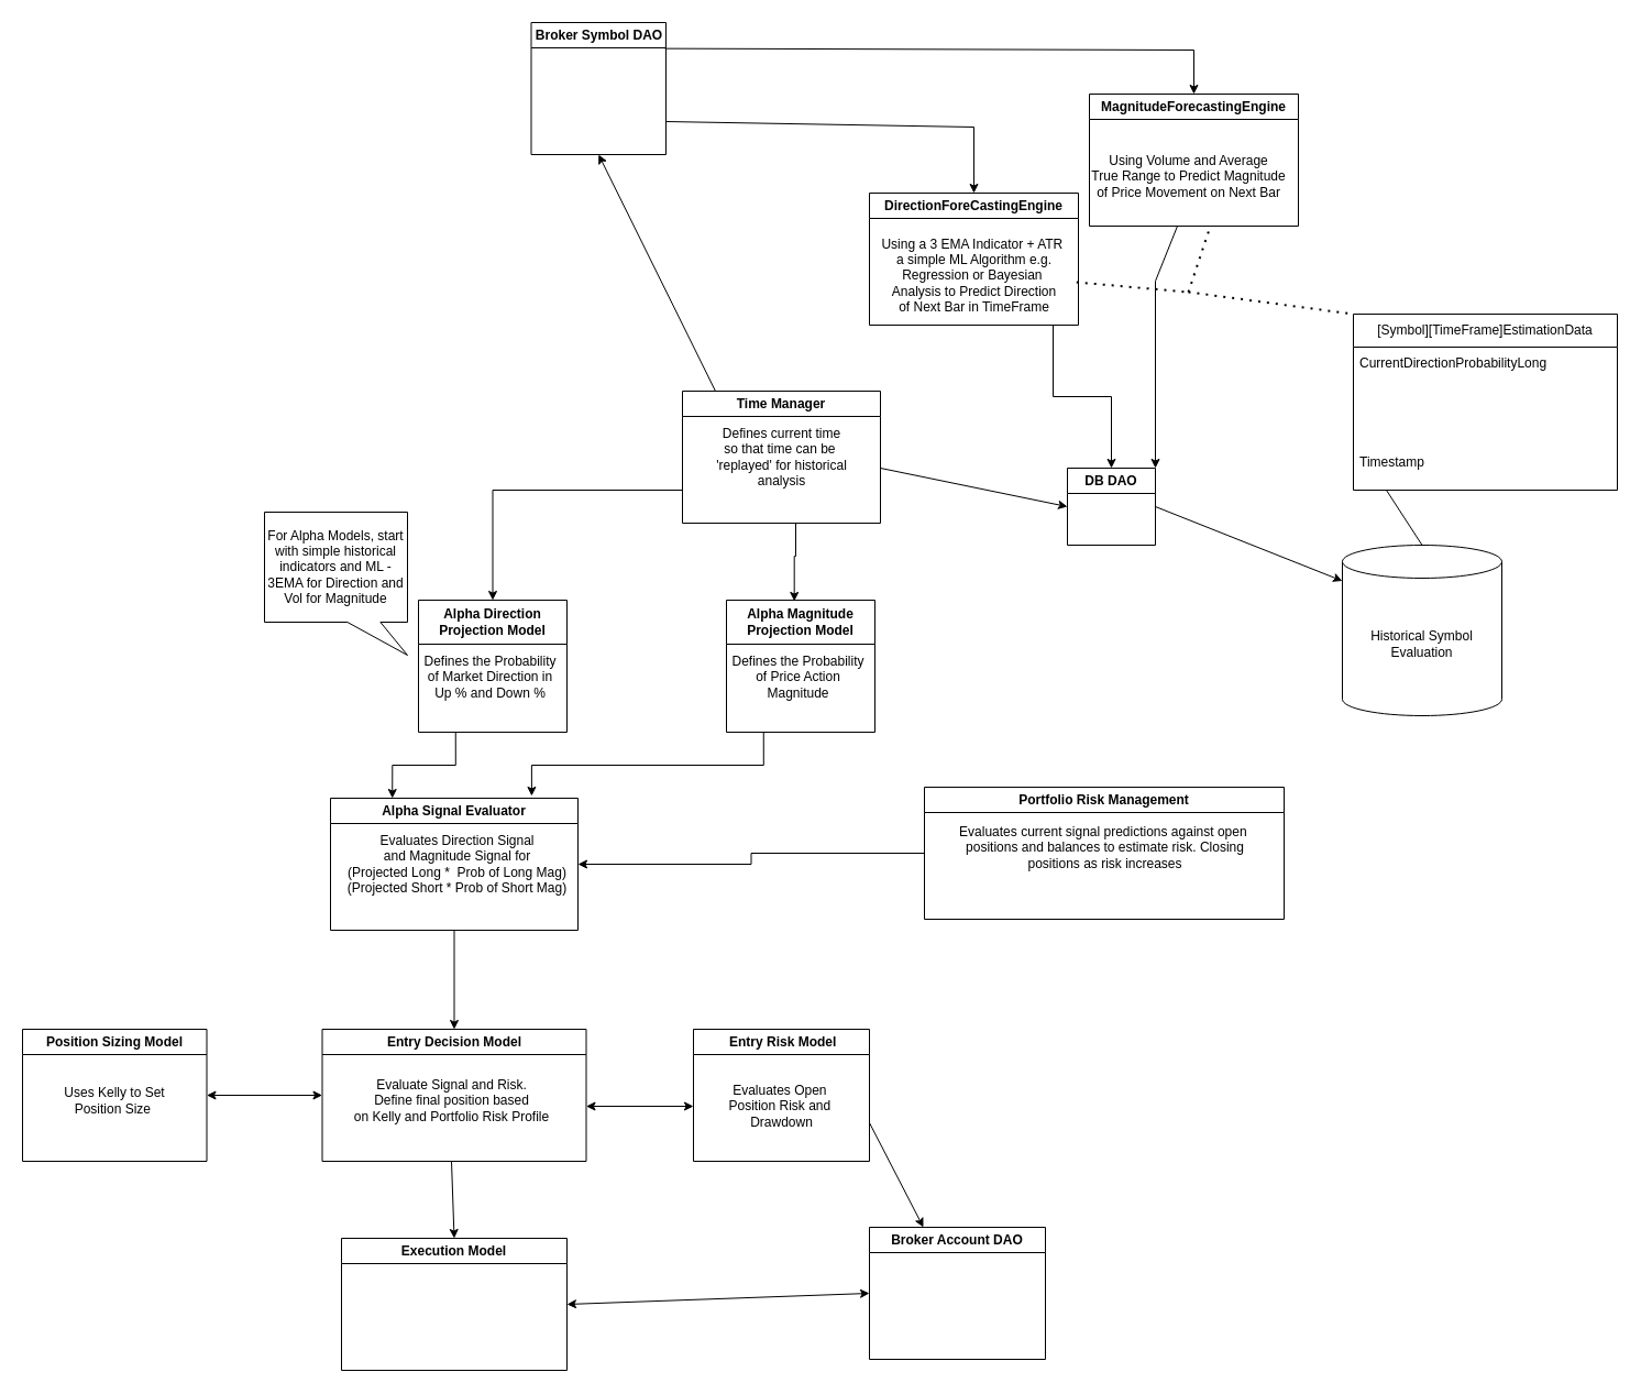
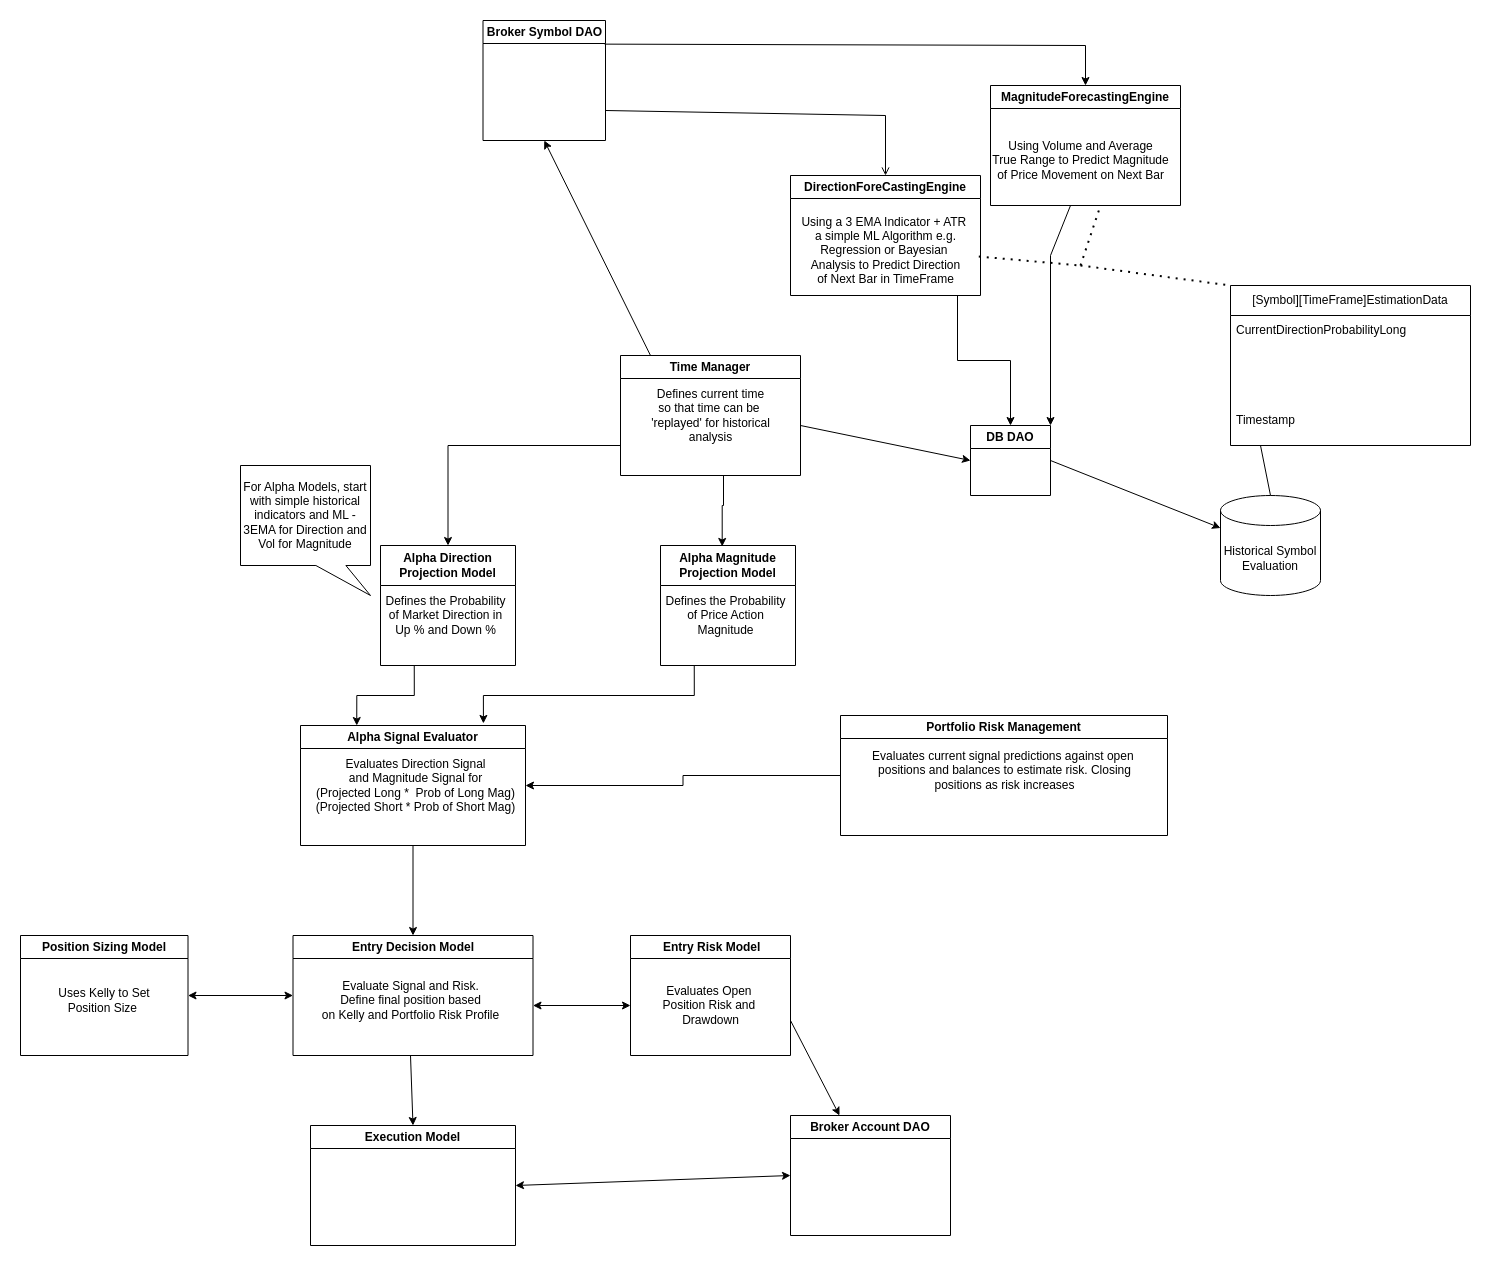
  <mxCell id="0" />
  <mxCell id="1" parent="0" />
  <mxCell id="2" style="edgeStyle=orthogonalEdgeStyle;rounded=0;orthogonalLoop=1;jettySize=auto;html=1;exitX=0.5;exitY=1;exitDx=0;exitDy=0;entryX=0.5;entryY=0;entryDx=0;entryDy=0;" edge="1" parent="1" source="3" target="22"><mxGeometry relative="1" as="geometry" /></mxCell>
  <mxCell id="3" value="Alpha Signal Evaluator" style="swimlane;whiteSpace=wrap;html=1;" vertex="1" parent="1"><mxGeometry x="300" y="725" width="225" height="120" as="geometry" /></mxCell>
  <mxCell id="4" value="Evaluates Direction Signal&lt;div&gt;and Magnitude Signal for&lt;/div&gt;&lt;div&gt;(Projected Long *&amp;nbsp; Prob of Long Mag)&lt;/div&gt;&lt;div&gt;(Projected Short * Prob of Short Mag)&lt;/div&gt;" style="text;html=1;align=center;verticalAlign=middle;resizable=0;points=[];autosize=1;strokeColor=none;fillColor=none;" vertex="1" parent="3"><mxGeometry x="5" y="25" width="220" height="70" as="geometry" /></mxCell>
  <mxCell id="5" value="&amp;nbsp;Entry Risk Model" style="swimlane;whiteSpace=wrap;html=1;startSize=23;" vertex="1" parent="1"><mxGeometry x="630" y="935" width="160" height="120" as="geometry" /></mxCell>
  <mxCell id="6" value="Evaluates Open&amp;nbsp;&lt;div&gt;Position Risk and&amp;nbsp;&lt;/div&gt;&lt;div&gt;Drawdown&lt;/div&gt;" style="text;html=1;align=center;verticalAlign=middle;resizable=0;points=[];autosize=1;strokeColor=none;fillColor=none;" vertex="1" parent="5"><mxGeometry x="20" y="40" width="120" height="60" as="geometry" /></mxCell>
- <mxCell id="7" value="Historical Symbol Evaluation" style="shape=cylinder3;whiteSpace=wrap;html=1;boundedLbl=1;backgroundOutline=1;size=15;" vertex="1" parent="1"><mxGeometry x="1220" y="495" width="145" height="155" as="geometry" /></mxCell>
+ <mxCell id="7" value="Historical Symbol Evaluation" style="shape=cylinder3;whiteSpace=wrap;html=1;boundedLbl=1;backgroundOutline=1;size=15;" vertex="1" parent="1"><mxGeometry x="1220" y="495" width="100" height="100" as="geometry" /></mxCell>
  <mxCell id="8" value="DB DAO" style="swimlane;whiteSpace=wrap;html=1;" vertex="1" parent="1"><mxGeometry x="970" y="425" width="80" height="70" as="geometry" /></mxCell>
  <mxCell id="9" value="" style="endArrow=classic;html=1;rounded=0;exitX=1;exitY=0.5;exitDx=0;exitDy=0;entryX=0;entryY=0;entryDx=0;entryDy=32.5;entryPerimeter=0;" edge="1" parent="1" source="8" target="7"><mxGeometry width="50" height="50" relative="1" as="geometry"><mxPoint x="1000" y="775" as="sourcePoint" /><mxPoint x="1190" y="505" as="targetPoint" /><Array as="points" /></mxGeometry></mxCell>
  <mxCell id="10" style="edgeStyle=orthogonalEdgeStyle;rounded=0;orthogonalLoop=1;jettySize=auto;html=1;entryX=0.5;entryY=0;entryDx=0;entryDy=0;exitX=0;exitY=0.75;exitDx=0;exitDy=0;" edge="1" parent="1" source="44" target="12"><mxGeometry relative="1" as="geometry"><mxPoint x="610" y="436" as="sourcePoint" /></mxGeometry></mxCell>
  <mxCell id="11" style="edgeStyle=orthogonalEdgeStyle;rounded=0;orthogonalLoop=1;jettySize=auto;html=1;exitX=0.25;exitY=1;exitDx=0;exitDy=0;entryX=0.25;entryY=0;entryDx=0;entryDy=0;" edge="1" parent="1" source="12" target="3"><mxGeometry relative="1" as="geometry" /></mxCell>
  <mxCell id="12" value="Alpha Direction Projection Model" style="swimlane;whiteSpace=wrap;html=1;startSize=40;" vertex="1" parent="1"><mxGeometry x="380" y="545" width="135" height="120" as="geometry" /></mxCell>
  <mxCell id="13" value="Defines the Probability&lt;div&gt;of Market Direction in&lt;/div&gt;&lt;div&gt;Up % and Down %&lt;/div&gt;" style="text;html=1;align=center;verticalAlign=middle;resizable=0;points=[];autosize=1;strokeColor=none;fillColor=none;" vertex="1" parent="12"><mxGeometry x="-5" y="40" width="140" height="60" as="geometry" /></mxCell>
  <mxCell id="14" style="edgeStyle=orthogonalEdgeStyle;rounded=0;orthogonalLoop=1;jettySize=auto;html=1;entryX=0.5;entryY=0;entryDx=0;entryDy=0;exitX=0.879;exitY=0.996;exitDx=0;exitDy=0;exitPerimeter=0;" edge="1" parent="1" source="31" target="8"><mxGeometry relative="1" as="geometry"><mxPoint x="727.5" y="405" as="sourcePoint" /></mxGeometry></mxCell>
  <mxCell id="15" value="Alpha Magnitude Projection Model" style="swimlane;whiteSpace=wrap;html=1;startSize=40;" vertex="1" parent="1"><mxGeometry x="660" y="545" width="135" height="120" as="geometry" /></mxCell>
  <mxCell id="16" value="Defines the Probability&lt;div&gt;of Price Action&lt;/div&gt;&lt;div&gt;Magnitude&lt;/div&gt;" style="text;html=1;align=center;verticalAlign=middle;resizable=0;points=[];autosize=1;strokeColor=none;fillColor=none;" vertex="1" parent="15"><mxGeometry x="-5" y="40" width="140" height="60" as="geometry" /></mxCell>
  <mxCell id="17" value="For Alpha Models, start with simple historical indicators and ML - 3EMA for Direction and Vol for Magnitude" style="shape=callout;whiteSpace=wrap;html=1;perimeter=calloutPerimeter;position2=1;base=30;size=30;position=0.58;" vertex="1" parent="1"><mxGeometry x="240" y="465" width="130" height="130" as="geometry" /></mxCell>
  <mxCell id="18" style="edgeStyle=orthogonalEdgeStyle;rounded=0;orthogonalLoop=1;jettySize=auto;html=1;entryX=0.457;entryY=0.008;entryDx=0;entryDy=0;entryPerimeter=0;" edge="1" parent="1" target="15"><mxGeometry relative="1" as="geometry"><mxPoint x="722" y="475" as="sourcePoint" /><Array as="points"><mxPoint x="723" y="475" /><mxPoint x="723" y="505" /><mxPoint x="722" y="505" /></Array></mxGeometry></mxCell>
  <mxCell id="19" style="edgeStyle=orthogonalEdgeStyle;rounded=0;orthogonalLoop=1;jettySize=auto;html=1;exitX=0.25;exitY=1;exitDx=0;exitDy=0;entryX=0.813;entryY=-0.017;entryDx=0;entryDy=0;entryPerimeter=0;" edge="1" parent="1" source="15" target="3"><mxGeometry relative="1" as="geometry" /></mxCell>
  <mxCell id="20" value="Position Sizing Model" style="swimlane;whiteSpace=wrap;html=1;" vertex="1" parent="1"><mxGeometry x="20" y="935" width="167.5" height="120" as="geometry" /></mxCell>
  <mxCell id="21" value="Uses Kelly to Set Position Size&amp;nbsp;" style="text;html=1;align=center;verticalAlign=middle;whiteSpace=wrap;rounded=0;" vertex="1" parent="20"><mxGeometry x="28.75" y="30" width="110" height="70" as="geometry" /></mxCell>
  <mxCell id="22" value="Entry Decision Model" style="swimlane;whiteSpace=wrap;html=1;" vertex="1" parent="1"><mxGeometry x="292.5" y="935" width="240" height="120" as="geometry" /></mxCell>
  <mxCell id="23" value="Evaluate Signal and Risk.&lt;div&gt;Define final position based&lt;/div&gt;&lt;div&gt;on Kelly and Portfolio Risk Profile&lt;/div&gt;" style="text;html=1;align=center;verticalAlign=middle;resizable=0;points=[];autosize=1;strokeColor=none;fillColor=none;" vertex="1" parent="22"><mxGeometry x="17.5" y="35" width="200" height="60" as="geometry" /></mxCell>
  <mxCell id="24" value="" style="endArrow=classic;html=1;rounded=0;entryX=0.5;entryY=0;entryDx=0;entryDy=0;" edge="1" parent="22" target="41"><mxGeometry width="50" height="50" relative="1" as="geometry"><mxPoint x="117.5" y="120" as="sourcePoint" /><mxPoint x="167.5" y="70" as="targetPoint" /></mxGeometry></mxCell>
  <mxCell id="25" value="" style="endArrow=classic;startArrow=classic;html=1;rounded=0;exitX=1;exitY=0.5;exitDx=0;exitDy=0;entryX=0;entryY=0.5;entryDx=0;entryDy=0;" edge="1" parent="1" source="20" target="22"><mxGeometry width="50" height="50" relative="1" as="geometry"><mxPoint x="180" y="1005" as="sourcePoint" /><mxPoint x="290" y="1005" as="targetPoint" /></mxGeometry></mxCell>
  <mxCell id="26" value="" style="endArrow=classic;startArrow=classic;html=1;rounded=0;" edge="1" parent="1"><mxGeometry width="50" height="50" relative="1" as="geometry"><mxPoint x="532.5" y="1005" as="sourcePoint" /><mxPoint x="630" y="1005" as="targetPoint" /></mxGeometry></mxCell>
  <mxCell id="27" value="Broker Account DAO" style="swimlane;whiteSpace=wrap;html=1;" vertex="1" parent="1"><mxGeometry x="790" y="1115" width="160" height="120" as="geometry" /></mxCell>
  <mxCell id="28" value="Broker Symbol DAO" style="swimlane;whiteSpace=wrap;html=1;" vertex="1" parent="1"><mxGeometry x="482.5" y="20" width="122.5" height="120" as="geometry" /></mxCell>
  <mxCell id="29" value="[Symbol][TimeFrame]EstimationData" style="swimlane;fontStyle=0;childLayout=stackLayout;horizontal=1;startSize=30;horizontalStack=0;resizeParent=1;resizeParentMax=0;resizeLast=0;collapsible=1;marginBottom=0;whiteSpace=wrap;html=1;container=0;" vertex="1" parent="1"><mxGeometry x="1230" y="285" width="240" height="160" as="geometry" /></mxCell>
  <mxCell id="30" value="DirectionForeCastingEngine" style="swimlane;whiteSpace=wrap;html=1;" vertex="1" parent="1"><mxGeometry x="790" y="175" width="190" height="120" as="geometry" /></mxCell>
  <mxCell id="31" value="Using a 3 EMA Indicator + ATR&amp;nbsp;&lt;div&gt;a simple ML Algorithm e.g.&lt;/div&gt;&lt;div&gt;Regression or Bayesian&amp;nbsp;&lt;/div&gt;&lt;div&gt;Analysis to Predict Direction&lt;/div&gt;&lt;div&gt;of Next Bar in TimeFrame&lt;/div&gt;" style="text;html=1;align=center;verticalAlign=middle;resizable=0;points=[];autosize=1;strokeColor=none;fillColor=none;" vertex="1" parent="30"><mxGeometry y="30" width="190" height="90" as="geometry" /></mxCell>
  <mxCell id="32" value="MagnitudeForecastingEngine" style="swimlane;whiteSpace=wrap;html=1;" vertex="1" parent="1"><mxGeometry x="990" y="85" width="190" height="120" as="geometry" /></mxCell>
  <mxCell id="33" value="Using Volume and Average&lt;div&gt;True Range to Predict Magnitude&lt;/div&gt;&lt;div&gt;of Price Movement on Next Bar&lt;/div&gt;" style="text;html=1;align=center;verticalAlign=middle;resizable=0;points=[];autosize=1;strokeColor=none;fillColor=none;" vertex="1" parent="32"><mxGeometry x="-10" y="45" width="200" height="60" as="geometry" /></mxCell>
- <mxCell id="34" value="" style="endArrow=classic;html=1;rounded=0;exitX=1;exitY=0.75;exitDx=0;exitDy=0;entryX=0.5;entryY=0;entryDx=0;entryDy=0;" edge="1" parent="1" source="28" target="30"><mxGeometry width="50" height="50" relative="1" as="geometry"><mxPoint x="790" y="185" as="sourcePoint" /><mxPoint x="840" y="135" as="targetPoint" /><Array as="points"><mxPoint x="885" y="115" /></Array></mxGeometry></mxCell>
+ <mxCell id="34" value="" style="endArrow=open;html=1;rounded=0;exitX=1;exitY=0.75;exitDx=0;exitDy=0;entryX=0.5;entryY=0;entryDx=0;entryDy=0;" edge="1" parent="1" source="28" target="30"><mxGeometry width="50" height="50" relative="1" as="geometry"><mxPoint x="790" y="185" as="sourcePoint" /><mxPoint x="840" y="135" as="targetPoint" /><Array as="points"><mxPoint x="885" y="115" /></Array></mxGeometry></mxCell>
  <mxCell id="35" value="" style="endArrow=classic;html=1;rounded=0;entryX=0.5;entryY=0;entryDx=0;entryDy=0;exitX=0.993;exitY=0.197;exitDx=0;exitDy=0;exitPerimeter=0;" edge="1" parent="1" source="28" target="32"><mxGeometry width="50" height="50" relative="1" as="geometry"><mxPoint x="790" y="185" as="sourcePoint" /><mxPoint x="840" y="135" as="targetPoint" /><Array as="points"><mxPoint x="1085" y="45" /></Array></mxGeometry></mxCell>
  <mxCell id="36" value="" style="endArrow=classic;html=1;rounded=0;" edge="1" parent="1"><mxGeometry width="50" height="50" relative="1" as="geometry"><mxPoint x="1070" y="205" as="sourcePoint" /><mxPoint x="1050" y="425" as="targetPoint" /><Array as="points"><mxPoint x="1050" y="255" /></Array></mxGeometry></mxCell>
  <mxCell id="37" style="rounded=0;orthogonalLoop=1;jettySize=auto;html=1;exitX=0.5;exitY=0;exitDx=0;exitDy=0;exitPerimeter=0;endArrow=none;startFill=0;" edge="1" parent="1" source="7"><mxGeometry relative="1" as="geometry"><mxPoint x="1260" y="445" as="targetPoint" /></mxGeometry></mxCell>
  <mxCell id="38" value="" style="endArrow=none;dashed=1;html=1;dashPattern=1 3;strokeWidth=2;rounded=0;entryX=0;entryY=0;entryDx=0;entryDy=0;" edge="1" parent="1" target="29"><mxGeometry width="50" height="50" relative="1" as="geometry"><mxPoint x="1080" y="265" as="sourcePoint" /><mxPoint x="840" y="355" as="targetPoint" /></mxGeometry></mxCell>
  <mxCell id="39" value="" style="endArrow=none;dashed=1;html=1;dashPattern=1 3;strokeWidth=2;rounded=0;exitX=0.991;exitY=0.567;exitDx=0;exitDy=0;exitPerimeter=0;" edge="1" parent="1" source="31"><mxGeometry width="50" height="50" relative="1" as="geometry"><mxPoint x="790" y="405" as="sourcePoint" /><mxPoint x="1080" y="265" as="targetPoint" /></mxGeometry></mxCell>
  <mxCell id="40" value="" style="endArrow=none;dashed=1;html=1;dashPattern=1 3;strokeWidth=2;rounded=0;" edge="1" parent="1"><mxGeometry width="50" height="50" relative="1" as="geometry"><mxPoint x="1080" y="265" as="sourcePoint" /><mxPoint x="1100" y="205" as="targetPoint" /></mxGeometry></mxCell>
  <mxCell id="41" value="Execution Model" style="swimlane;whiteSpace=wrap;html=1;" vertex="1" parent="1"><mxGeometry x="310" y="1125" width="205" height="120" as="geometry" /></mxCell>
  <mxCell id="42" value="Timestamp" style="text;strokeColor=none;fillColor=none;align=left;verticalAlign=middle;spacingLeft=4;spacingRight=4;overflow=hidden;points=[[0,0.5],[1,0.5]];portConstraint=eastwest;rotatable=0;whiteSpace=wrap;html=1;" vertex="1" parent="1"><mxGeometry x="1230" y="405" width="240" height="30" as="geometry" /></mxCell>
  <mxCell id="43" value="CurrentDirectionProbabilityLong" style="text;strokeColor=none;fillColor=none;align=left;verticalAlign=middle;spacingLeft=4;spacingRight=4;overflow=hidden;points=[[0,0.5],[1,0.5]];portConstraint=eastwest;rotatable=0;whiteSpace=wrap;html=1;" vertex="1" parent="1"><mxGeometry x="1230" y="315" width="240" height="30" as="geometry" /></mxCell>
  <mxCell id="44" value="Time Manager" style="swimlane;whiteSpace=wrap;html=1;" vertex="1" parent="1"><mxGeometry x="620" y="355" width="180" height="120" as="geometry" /></mxCell>
  <mxCell id="45" value="Defines current time&lt;div&gt;so that time can be&amp;nbsp;&lt;/div&gt;&lt;div&gt;'replayed' for historical&lt;/div&gt;&lt;div&gt;analysis&lt;/div&gt;" style="text;html=1;align=center;verticalAlign=middle;resizable=0;points=[];autosize=1;strokeColor=none;fillColor=none;" vertex="1" parent="44"><mxGeometry x="20" y="25" width="140" height="70" as="geometry" /></mxCell>
  <mxCell id="46" value="" style="endArrow=classic;html=1;rounded=0;entryX=0;entryY=0.5;entryDx=0;entryDy=0;" edge="1" parent="1" target="8"><mxGeometry width="50" height="50" relative="1" as="geometry"><mxPoint x="800" y="425" as="sourcePoint" /><mxPoint x="850" y="375" as="targetPoint" /></mxGeometry></mxCell>
  <mxCell id="47" value="" style="endArrow=classic;html=1;rounded=0;entryX=0.5;entryY=1;entryDx=0;entryDy=0;" edge="1" parent="1" target="28"><mxGeometry width="50" height="50" relative="1" as="geometry"><mxPoint x="650" y="355" as="sourcePoint" /><mxPoint x="700" y="305" as="targetPoint" /></mxGeometry></mxCell>
  <mxCell id="48" value="" style="endArrow=classic;startArrow=none;html=1;rounded=0;startFill=0;" edge="1" parent="1" target="27"><mxGeometry width="50" height="50" relative="1" as="geometry"><mxPoint x="790" y="1020" as="sourcePoint" /><mxPoint x="840" y="970" as="targetPoint" /></mxGeometry></mxCell>
  <mxCell id="49" value="" style="endArrow=classic;startArrow=classic;html=1;rounded=0;entryX=0;entryY=0.5;entryDx=0;entryDy=0;" edge="1" parent="1" target="27"><mxGeometry width="50" height="50" relative="1" as="geometry"><mxPoint x="515" y="1185" as="sourcePoint" /><mxPoint x="565" y="1135" as="targetPoint" /></mxGeometry></mxCell>
  <mxCell id="50" style="edgeStyle=orthogonalEdgeStyle;rounded=0;orthogonalLoop=1;jettySize=auto;html=1;exitX=0;exitY=0.5;exitDx=0;exitDy=0;" edge="1" parent="1" source="51" target="4"><mxGeometry relative="1" as="geometry" /></mxCell>
  <mxCell id="51" value="Portfolio Risk Management" style="swimlane;whiteSpace=wrap;html=1;" vertex="1" parent="1"><mxGeometry x="840" y="715" width="327" height="120" as="geometry" /></mxCell>
  <mxCell id="52" value="Evaluates current signal predictions against open&amp;nbsp;&lt;div&gt;positions&amp;nbsp;&lt;span style=&quot;background-color: transparent; color: light-dark(rgb(0, 0, 0), rgb(255, 255, 255));&quot;&gt;and balances to estimate risk. Closing&lt;/span&gt;&lt;/div&gt;&lt;div&gt;&lt;span style=&quot;background-color: transparent; color: light-dark(rgb(0, 0, 0), rgb(255, 255, 255));&quot;&gt;positions as risk increases&lt;/span&gt;&lt;/div&gt;" style="text;html=1;align=center;verticalAlign=middle;resizable=0;points=[];autosize=1;strokeColor=none;fillColor=none;" vertex="1" parent="51"><mxGeometry x="18.5" y="25" width="290" height="60" as="geometry" /></mxCell>
